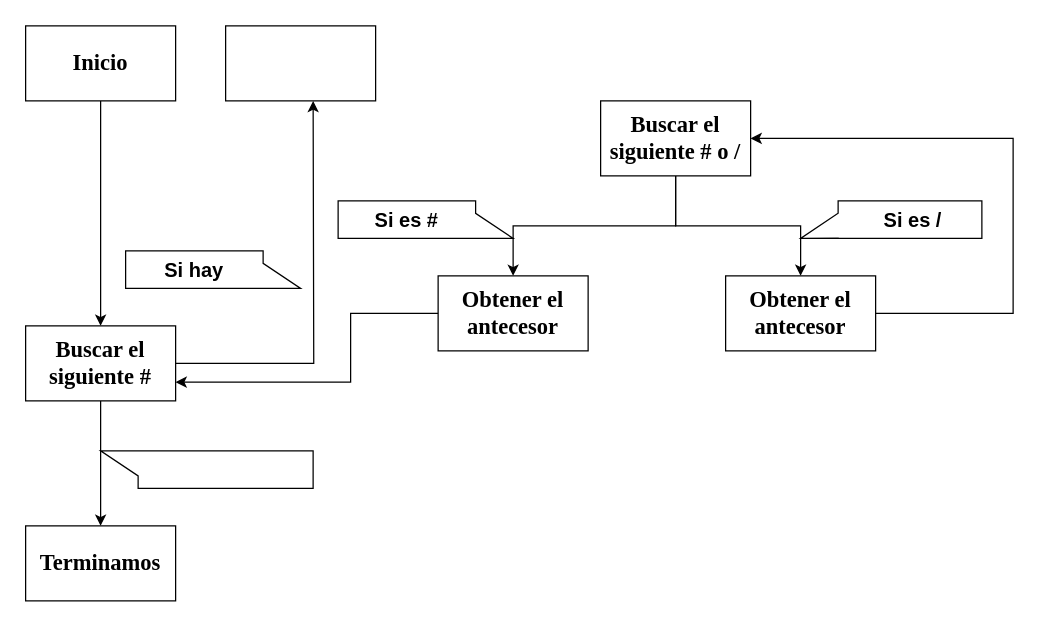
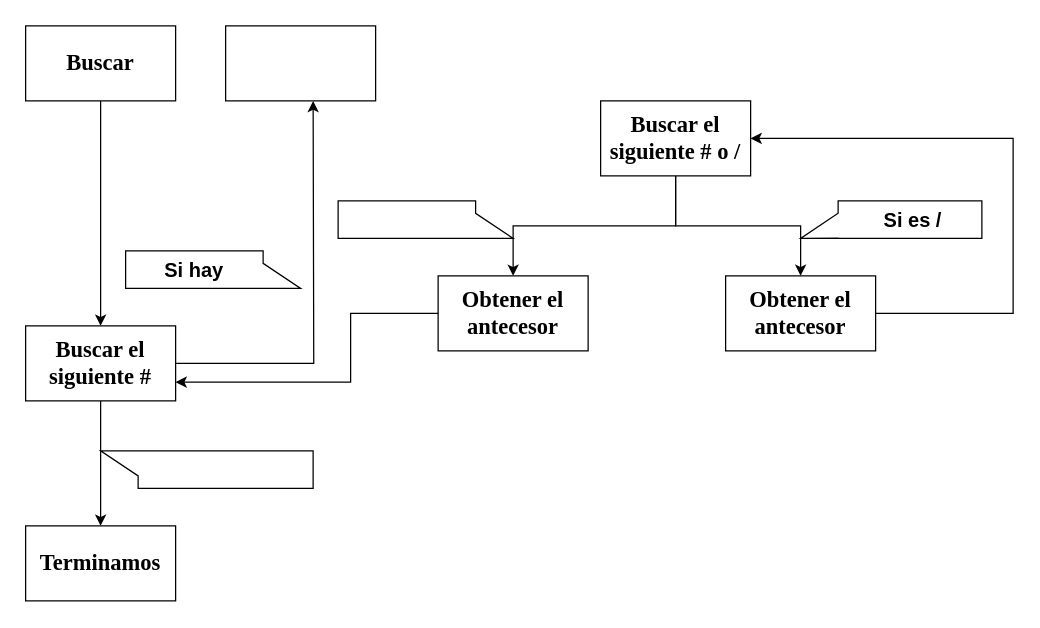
  <mxCell id="0" />
  <mxCell id="1" parent="0" />
  <mxCell id="2" value="" style="rounded=0;whiteSpace=wrap;html=1;" vertex="1" parent="1"><mxGeometry x="20" y="20" width="120" height="60" as="geometry" /></mxCell>
- <mxCell id="3" value="&lt;font style=&quot;font-size: 18px&quot; face=&quot;Tahoma&quot;&gt;&lt;b&gt;Inicio&lt;/b&gt;&lt;/font&gt;" style="text;html=1;strokeColor=none;fillColor=none;align=center;verticalAlign=middle;whiteSpace=wrap;rounded=0;" vertex="1" parent="1"><mxGeometry x="60" y="40" width="40" height="20" as="geometry" /></mxCell>
+ <mxCell id="3" value="&lt;font style=&quot;font-size: 18px&quot; face=&quot;Tahoma&quot;&gt;&lt;b&gt;Buscar&lt;/b&gt;&lt;/font&gt;" style="text;html=1;strokeColor=none;fillColor=none;align=center;verticalAlign=middle;whiteSpace=wrap;rounded=0;" vertex="1" parent="1"><mxGeometry x="60" y="40" width="40" height="20" as="geometry" /></mxCell>
  <mxCell id="4" value="" style="endArrow=classic;html=1;entryX=0.5;entryY=0;entryDx=0;entryDy=0;" edge="1" parent="1" source="2" target="5"><mxGeometry width="50" height="50" relative="1" as="geometry"><mxPoint x="140" y="120" as="sourcePoint" /><mxPoint x="90" y="240" as="targetPoint" /></mxGeometry></mxCell>
  <mxCell id="5" value="" style="rounded=0;whiteSpace=wrap;html=1;" vertex="1" parent="1"><mxGeometry x="20" y="260" width="120" height="60" as="geometry" /></mxCell>
  <mxCell id="6" style="edgeStyle=orthogonalEdgeStyle;rounded=0;orthogonalLoop=1;jettySize=auto;html=1;entryX=0.5;entryY=1;entryDx=0;entryDy=0;" edge="1" parent="1" source="7"><mxGeometry relative="1" as="geometry"><mxPoint x="250" y="80" as="targetPoint" /></mxGeometry></mxCell>
  <mxCell id="7" value="&lt;font style=&quot;font-size: 18px&quot; face=&quot;Tahoma&quot;&gt;&lt;b&gt;Buscar el siguiente #&lt;/b&gt;&lt;/font&gt;" style="text;html=1;strokeColor=none;fillColor=none;align=center;verticalAlign=middle;whiteSpace=wrap;rounded=0;" vertex="1" parent="1"><mxGeometry x="20" y="280" width="120" height="20" as="geometry" /></mxCell>
  <mxCell id="8" value="" style="rounded=0;whiteSpace=wrap;html=1;" vertex="1" parent="1"><mxGeometry x="480" y="80" width="120" height="60" as="geometry" /></mxCell>
  <mxCell id="9" style="edgeStyle=orthogonalEdgeStyle;rounded=0;orthogonalLoop=1;jettySize=auto;html=1;entryX=0.5;entryY=0;entryDx=0;entryDy=0;" edge="1" parent="1" source="11" target="19"><mxGeometry relative="1" as="geometry"><Array as="points"><mxPoint x="540" y="180" /><mxPoint x="410" y="180" /></Array></mxGeometry></mxCell>
  <mxCell id="10" style="edgeStyle=orthogonalEdgeStyle;rounded=0;orthogonalLoop=1;jettySize=auto;html=1;entryX=0.5;entryY=0;entryDx=0;entryDy=0;" edge="1" parent="1" source="11" target="22"><mxGeometry relative="1" as="geometry" /></mxCell>
  <mxCell id="11" value="&lt;font style=&quot;font-size: 18px&quot; face=&quot;Tahoma&quot;&gt;&lt;b&gt;Buscar el siguiente # o /&lt;/b&gt;&lt;/font&gt;" style="text;html=1;strokeColor=none;fillColor=none;align=center;verticalAlign=middle;whiteSpace=wrap;rounded=0;" vertex="1" parent="1"><mxGeometry x="480" y="80" width="120" height="60" as="geometry" /></mxCell>
  <mxCell id="12" value="" style="rounded=0;whiteSpace=wrap;html=1;" vertex="1" parent="1"><mxGeometry x="20" y="420" width="120" height="60" as="geometry" /></mxCell>
  <mxCell id="13" value="&lt;font style=&quot;font-size: 18px&quot; face=&quot;Tahoma&quot;&gt;&lt;b&gt;Terminamos&lt;br&gt;&lt;/b&gt;&lt;/font&gt;" style="text;html=1;strokeColor=none;fillColor=none;align=center;verticalAlign=middle;whiteSpace=wrap;rounded=0;" vertex="1" parent="1"><mxGeometry x="20" y="440" width="120" height="20" as="geometry" /></mxCell>
  <mxCell id="14" value="" style="endArrow=classic;html=1;entryX=0.5;entryY=0;entryDx=0;entryDy=0;" edge="1" parent="1" source="5" target="12"><mxGeometry width="50" height="50" relative="1" as="geometry"><mxPoint x="80" y="370" as="sourcePoint" /><mxPoint x="80" y="390.711" as="targetPoint" /></mxGeometry></mxCell>
  <mxCell id="15" value="" style="shape=callout;whiteSpace=wrap;html=1;perimeter=calloutPerimeter;size=30;position=0;position2=0;base=20;direction=south;" vertex="1" parent="1"><mxGeometry x="80" y="360" width="170" height="30" as="geometry" /></mxCell>
  <mxCell id="16" value="" style="shape=callout;whiteSpace=wrap;html=1;perimeter=calloutPerimeter;size=30;position=0;position2=0;base=20;direction=north;" vertex="1" parent="1"><mxGeometry x="100" y="200" width="140" height="30" as="geometry" /></mxCell>
  <mxCell id="17" value="&lt;font style=&quot;font-size: 16px&quot;&gt;&lt;b&gt;Si&amp;nbsp;hay&lt;/b&gt;&lt;/font&gt;" style="text;html=1;strokeColor=none;fillColor=none;align=center;verticalAlign=middle;whiteSpace=wrap;rounded=0;" vertex="1" parent="1"><mxGeometry x="100" y="200" width="110" height="30" as="geometry" /></mxCell>
  <mxCell id="18" value="" style="rounded=0;whiteSpace=wrap;html=1;" vertex="1" parent="1"><mxGeometry x="180" y="20" width="120" height="60" as="geometry" /></mxCell>
  <mxCell id="19" value="" style="rounded=0;whiteSpace=wrap;html=1;" vertex="1" parent="1"><mxGeometry x="350" y="220" width="120" height="60" as="geometry" /></mxCell>
  <mxCell id="20" style="edgeStyle=orthogonalEdgeStyle;rounded=0;orthogonalLoop=1;jettySize=auto;html=1;entryX=1;entryY=0.75;entryDx=0;entryDy=0;" edge="1" parent="1" source="21" target="5"><mxGeometry relative="1" as="geometry"><Array as="points"><mxPoint x="280" y="250" /><mxPoint x="280" y="305" /></Array></mxGeometry></mxCell>
  <mxCell id="21" value="&lt;font style=&quot;font-size: 18px&quot; face=&quot;Tahoma&quot;&gt;&lt;b&gt;Obtener el antecesor&lt;/b&gt;&lt;/font&gt;" style="text;html=1;strokeColor=none;fillColor=none;align=center;verticalAlign=middle;whiteSpace=wrap;rounded=0;" vertex="1" parent="1"><mxGeometry x="350" y="240" width="120" height="20" as="geometry" /></mxCell>
  <mxCell id="22" value="" style="rounded=0;whiteSpace=wrap;html=1;" vertex="1" parent="1"><mxGeometry x="580" y="220" width="120" height="60" as="geometry" /></mxCell>
  <mxCell id="23" style="edgeStyle=orthogonalEdgeStyle;rounded=0;orthogonalLoop=1;jettySize=auto;html=1;entryX=1;entryY=0.5;entryDx=0;entryDy=0;" edge="1" parent="1" source="24" target="11"><mxGeometry relative="1" as="geometry"><Array as="points"><mxPoint x="810" y="250" /><mxPoint x="810" y="110" /></Array></mxGeometry></mxCell>
  <mxCell id="24" value="&lt;font style=&quot;font-size: 18px&quot; face=&quot;Tahoma&quot;&gt;&lt;b&gt;Obtener el antecesor&lt;/b&gt;&lt;/font&gt;" style="text;html=1;strokeColor=none;fillColor=none;align=center;verticalAlign=middle;whiteSpace=wrap;rounded=0;" vertex="1" parent="1"><mxGeometry x="580" y="240" width="120" height="20" as="geometry" /></mxCell>
  <mxCell id="25" value="" style="shape=callout;whiteSpace=wrap;html=1;perimeter=calloutPerimeter;size=30;position=0;position2=0;base=20;direction=north;" vertex="1" parent="1"><mxGeometry x="270" y="160" width="140" height="30" as="geometry" /></mxCell>
- <mxCell id="26" value="&lt;font style=&quot;font-size: 16px&quot;&gt;&lt;b&gt;Si es #&lt;/b&gt;&lt;/font&gt;" style="text;html=1;strokeColor=none;fillColor=none;align=center;verticalAlign=middle;whiteSpace=wrap;rounded=0;" vertex="1" parent="1"><mxGeometry x="270" y="160" width="110" height="30" as="geometry" /></mxCell>
  <mxCell id="27" value="" style="shape=callout;whiteSpace=wrap;html=1;perimeter=calloutPerimeter;size=30;position=0.33;position2=1;base=20;direction=south;" vertex="1" parent="1"><mxGeometry x="640" y="160" width="145" height="30" as="geometry" /></mxCell>
  <mxCell id="28" value="&lt;font style=&quot;font-size: 16px&quot;&gt;&lt;b&gt;Si es /&lt;/b&gt;&lt;/font&gt;" style="text;html=1;strokeColor=none;fillColor=none;align=center;verticalAlign=middle;whiteSpace=wrap;rounded=0;" vertex="1" parent="1"><mxGeometry x="675" y="160" width="110" height="30" as="geometry" /></mxCell>
